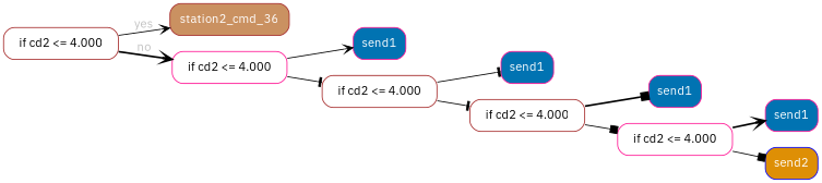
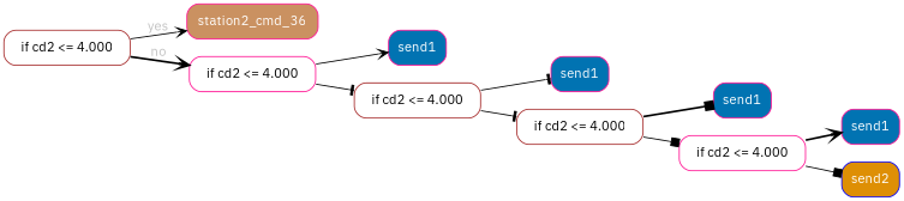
  digraph {
    rankdir=LR
    fontname="IBM Plex Sans"
    node [color=deeppink fillcolor=white fontname="IBM Plex Sans" shape=box style="filled, rounded" fontcolor=white]
    edge [fontcolor=gray fontname="IBM Plex Sans" style=solid arrowhead=vee]
    n1 [color=brown height=0.5 label="if cd2 <= 4.000" width=1.7917 fontcolor=""]
-   n2 [color=brown fillcolor="#ca9161" height=0.5 label=station2_cmd_36 width=1.8611]
+   n2 [fillcolor="#ca9161" height=0.5 label=station2_cmd_36 width=1.8611]
    n3 [height=0.5 label="if cd2 <= 4.000" width=1.7917 fontcolor=""]
    n4 [fillcolor="#0173b2" height=0.5 label=send1 width=0.81944]
    n5 [color=brown height=0.5 label="if cd2 <= 4.000" width=1.7917 fontcolor=""]
    n6 [fillcolor="#0173b2" height=0.5 label=send1 width=0.81944]
    n7 [color=brown height=0.5 label="if cd2 <= 4.000" width=1.7917 fontcolor=""]
    n8 [fillcolor="#0173b2" height=0.5 label=send1 width=0.81944]
    n9 [height=0.5 label="if cd2 <= 4.000" width=1.7917 fontcolor=""]
    n10 [fillcolor="#0173b2" height=0.5 label=send1 width=0.81944]
    n11 [color=blue fillcolor="#de8f05" height=0.5 label=send2 width=0.81944]
    n1 -> n2 [label=yes]
    n1 -> n3 [label=no style=bold]
    n3 -> n4
    n3 -> n5 [arrowhead=tee]
    n5 -> n6 [arrowhead=tee]
    n5 -> n7 [arrowhead=tee]
    n7 -> n8 [style=bold arrowhead=box]
    n7 -> n9 [arrowhead=box]
    n9 -> n10 [style=bold]
    n9 -> n11 [arrowhead=box]
  }
